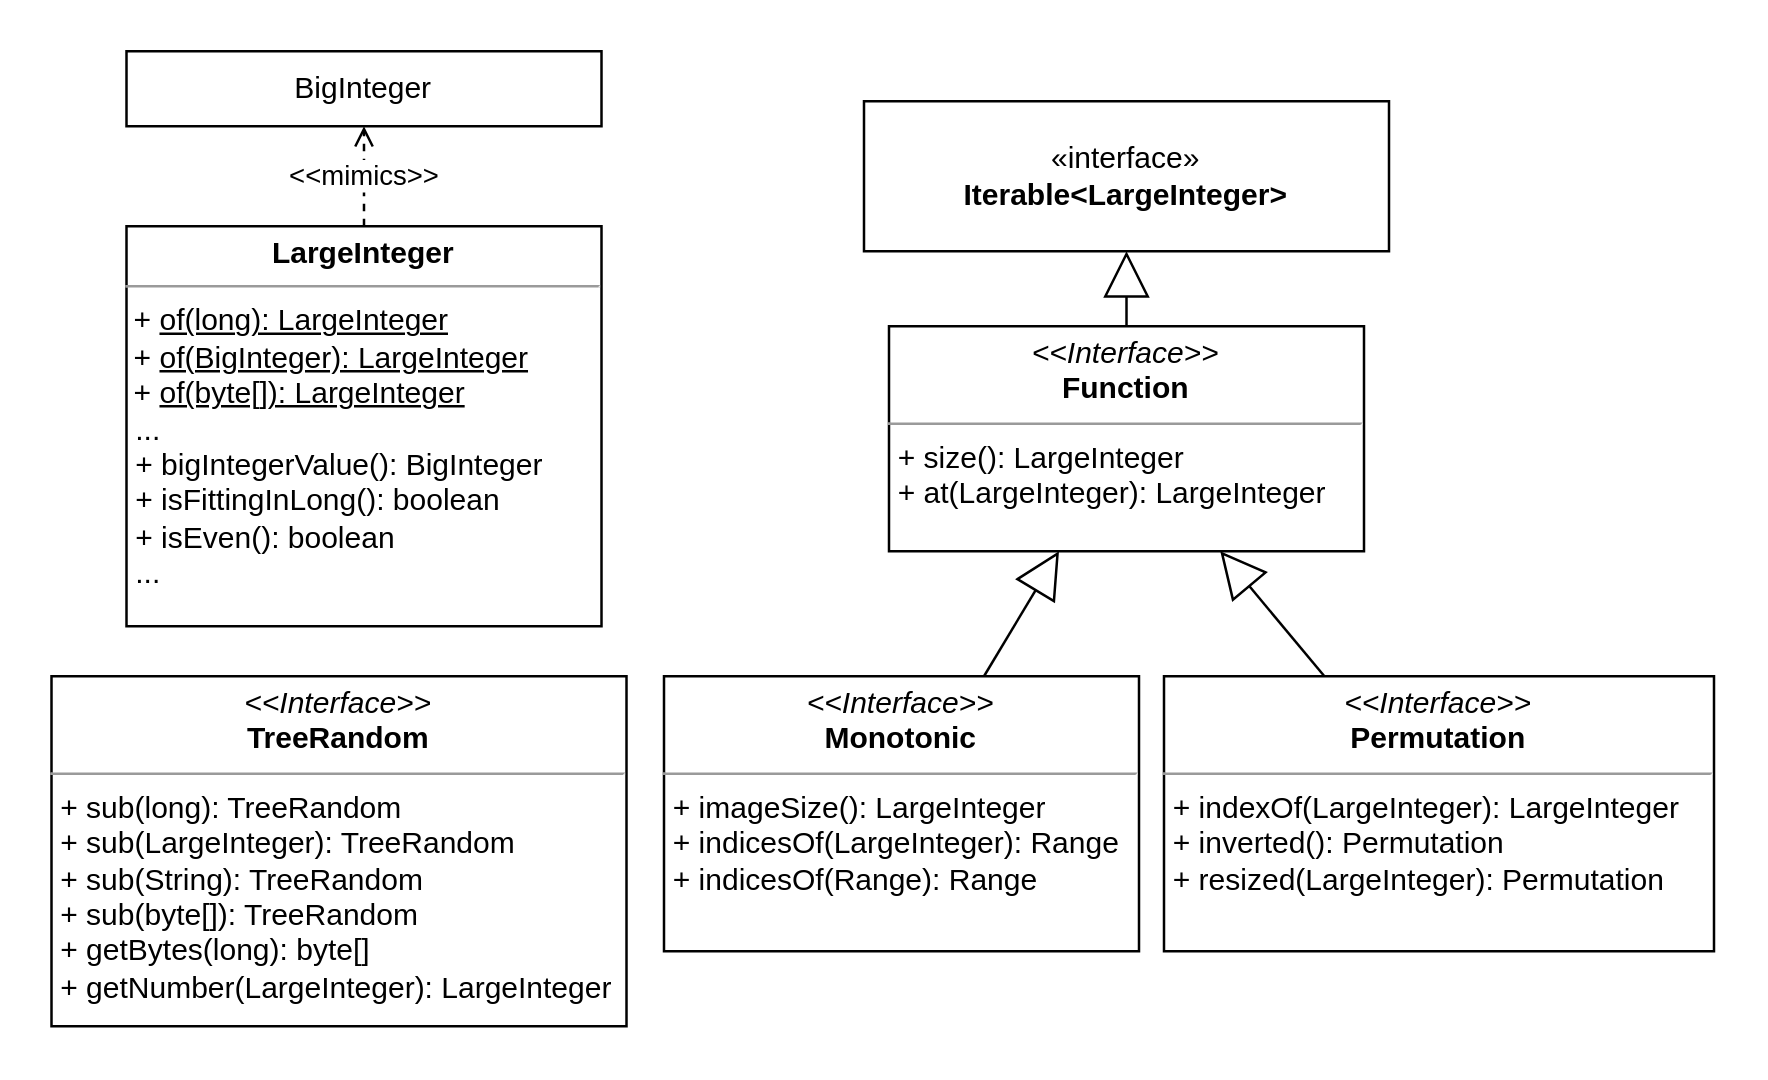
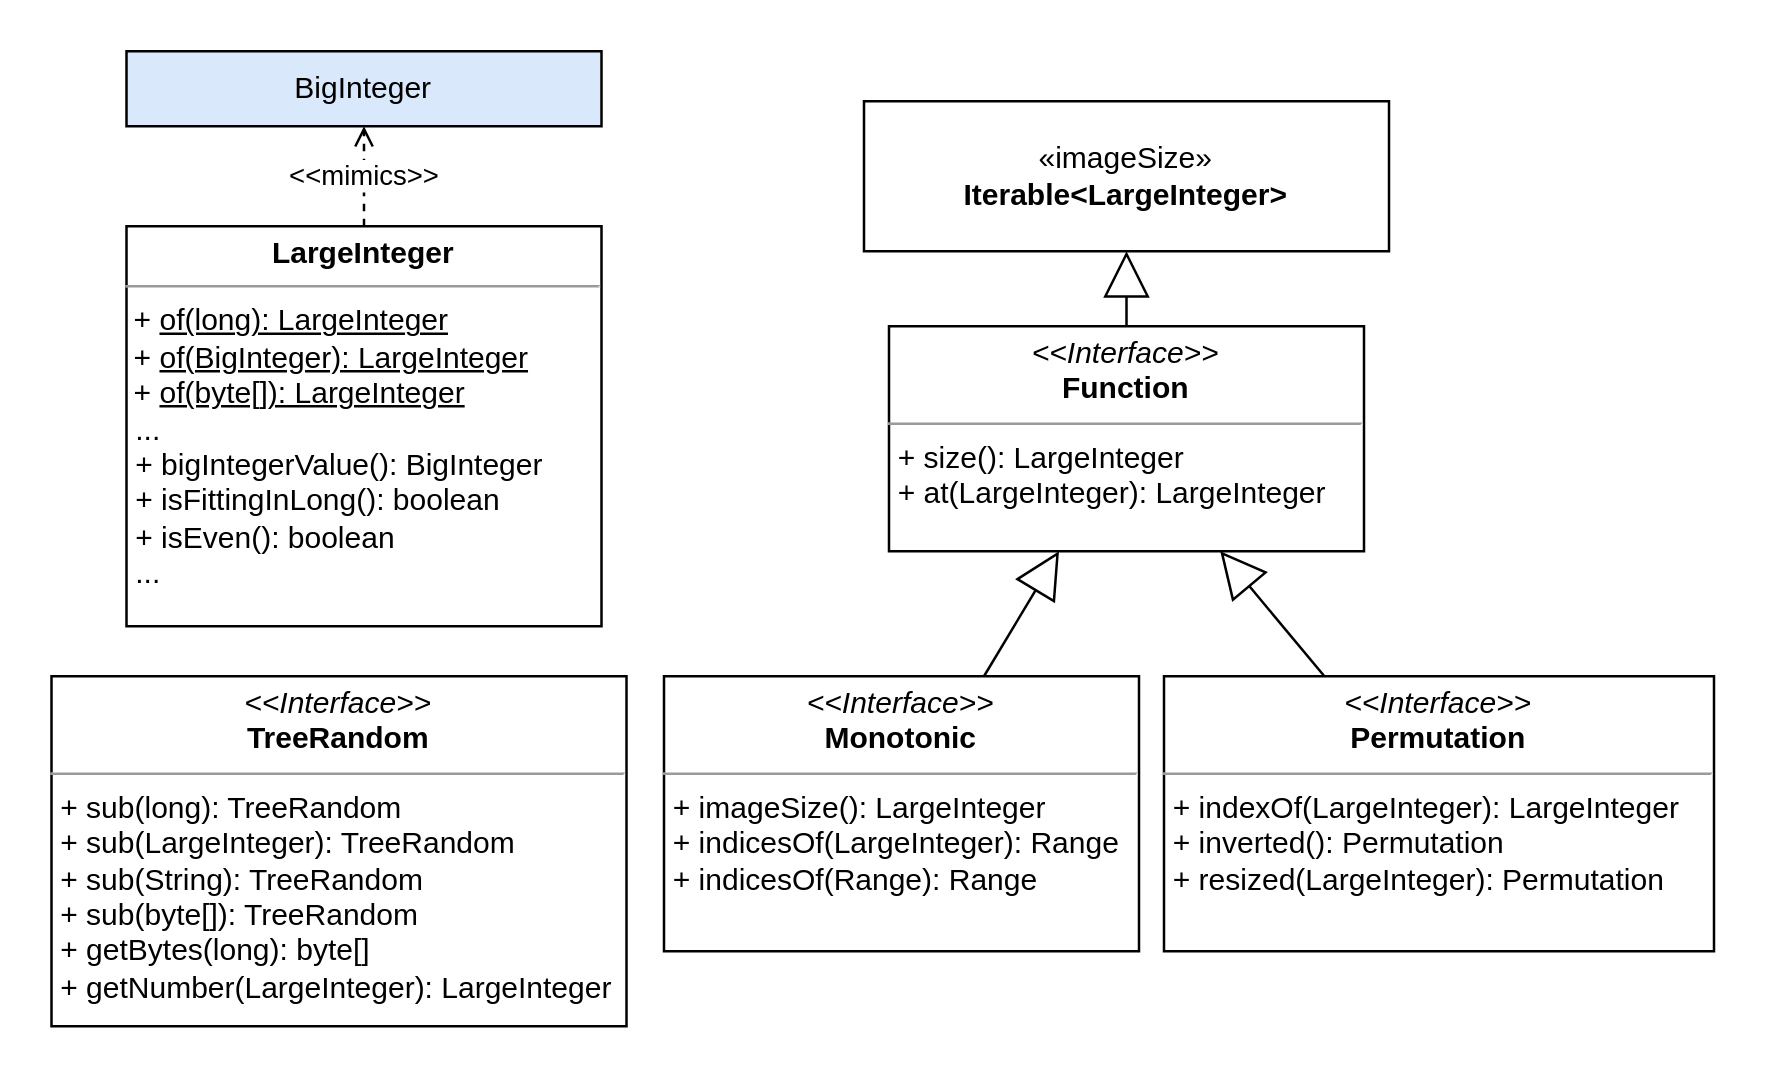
  <mxCell id="0" />
  <mxCell id="1" parent="0" />
  <mxCell id="2" value="&lt;p style=&quot;margin:0px;margin-top:4px;text-align:center;&quot;&gt;&lt;i&gt;&amp;lt;&amp;lt;Interface&amp;gt;&amp;gt;&lt;/i&gt;&lt;br&gt;&lt;b&gt;Function&lt;/b&gt;&lt;/p&gt;&lt;hr size=&quot;1&quot;&gt;&lt;p style=&quot;margin:0px;margin-left:4px;&quot;&gt;&lt;span style=&quot;background-color: initial;&quot;&gt;+ size(): LargeInteger&lt;/span&gt;&lt;br&gt;&lt;/p&gt;&lt;p style=&quot;margin:0px;margin-left:4px;&quot;&gt;+ at(LargeInteger): LargeInteger&lt;/p&gt;" style="verticalAlign=top;align=left;overflow=fill;fontSize=12;fontFamily=Helvetica;html=1;whiteSpace=wrap;" vertex="1" parent="1"><mxGeometry x="355" y="130" width="190" height="90" as="geometry" /></mxCell>
  <mxCell id="3" value="&lt;p style=&quot;margin:0px;margin-top:4px;text-align:center;&quot;&gt;&lt;i&gt;&amp;lt;&amp;lt;Interface&amp;gt;&amp;gt;&lt;/i&gt;&lt;br&gt;&lt;b&gt;TreeRandom&lt;/b&gt;&lt;/p&gt;&lt;hr size=&quot;1&quot;&gt;&lt;p style=&quot;margin:0px;margin-left:4px;&quot;&gt;&lt;/p&gt;&lt;p style=&quot;margin:0px;margin-left:4px;&quot;&gt;+ sub(long): TreeRandom&lt;br&gt;+ sub(LargeInteger): TreeRandom&lt;br&gt;&lt;/p&gt;&lt;p style=&quot;margin:0px;margin-left:4px;&quot;&gt;+ sub(String): TreeRandom&lt;br&gt;&lt;/p&gt;&lt;p style=&quot;margin:0px;margin-left:4px;&quot;&gt;+ sub(byte[]): TreeRandom&lt;br&gt;&lt;/p&gt;&lt;p style=&quot;margin:0px;margin-left:4px;&quot;&gt;+ getBytes(long): byte[]&lt;br&gt;&lt;/p&gt;&lt;p style=&quot;margin:0px;margin-left:4px;&quot;&gt;+ getNumber(LargeInteger): LargeInteger&lt;br&gt;&lt;/p&gt;" style="verticalAlign=top;align=left;overflow=fill;fontSize=12;fontFamily=Helvetica;html=1;whiteSpace=wrap;" vertex="1" parent="1"><mxGeometry x="20" y="270" width="230" height="140" as="geometry" /></mxCell>
  <mxCell id="4" value="&lt;p style=&quot;margin:0px;margin-top:4px;text-align:center;&quot;&gt;&lt;i&gt;&amp;lt;&amp;lt;Interface&amp;gt;&amp;gt;&lt;/i&gt;&lt;br&gt;&lt;b&gt;Monotonic&lt;/b&gt;&lt;/p&gt;&lt;hr size=&quot;1&quot;&gt;&lt;p style=&quot;margin:0px;margin-left:4px;&quot;&gt;&lt;/p&gt;&lt;p style=&quot;margin:0px;margin-left:4px;&quot;&gt;+ imageSize(): LargeInteger&lt;br&gt;+ indicesOf(LargeInteger): Range&lt;/p&gt;&lt;p style=&quot;margin:0px;margin-left:4px;&quot;&gt;+&amp;nbsp;indicesOf(Range): Range&lt;/p&gt;" style="verticalAlign=top;align=left;overflow=fill;fontSize=12;fontFamily=Helvetica;html=1;whiteSpace=wrap;" vertex="1" parent="1"><mxGeometry x="265" y="270" width="190" height="110" as="geometry" /></mxCell>
  <mxCell id="5" value="&lt;p style=&quot;margin:0px;margin-top:4px;text-align:center;&quot;&gt;&lt;i&gt;&amp;lt;&amp;lt;Interface&amp;gt;&amp;gt;&lt;/i&gt;&lt;br&gt;&lt;b&gt;Permutation&lt;/b&gt;&lt;/p&gt;&lt;hr size=&quot;1&quot;&gt;&lt;p style=&quot;margin:0px;margin-left:4px;&quot;&gt;&lt;/p&gt;&lt;p style=&quot;margin:0px;margin-left:4px;&quot;&gt;+ indexOf(LargeInteger):&amp;nbsp;LargeInteger&lt;br&gt;+ inverted(): Permutation&lt;/p&gt;&lt;p style=&quot;margin:0px;margin-left:4px;&quot;&gt;+ resized(LargeInteger): Permutation&lt;br&gt;&lt;/p&gt;" style="verticalAlign=top;align=left;overflow=fill;fontSize=12;fontFamily=Helvetica;html=1;whiteSpace=wrap;" vertex="1" parent="1"><mxGeometry x="465" y="270" width="220" height="110" as="geometry" /></mxCell>
- <mxCell id="6" value="BigInteger" style="html=1;whiteSpace=wrap;" vertex="1" parent="1"><mxGeometry x="50" y="20" width="190" height="30" as="geometry" /></mxCell>
+ <mxCell id="6" value="BigInteger" style="html=1;whiteSpace=wrap;fillColor=#dae8fc;" vertex="1" parent="1"><mxGeometry x="50" y="20" width="190" height="30" as="geometry" /></mxCell>
  <mxCell id="7" value="&amp;lt;&amp;lt;mimics&amp;gt;&amp;gt;" style="rounded=0;orthogonalLoop=1;jettySize=auto;html=1;entryX=0.5;entryY=1;entryDx=0;entryDy=0;dashed=1;endArrow=open;endFill=0;" edge="1" parent="1" source="8" target="6"><mxGeometry relative="1" as="geometry" /></mxCell>
  <mxCell id="8" value="&lt;p style=&quot;margin:0px;margin-top:4px;text-align:center;&quot;&gt;&lt;b&gt;LargeInteger&lt;/b&gt;&lt;/p&gt;&lt;hr size=&quot;1&quot;&gt;&lt;p style=&quot;margin:0px;margin-left:4px;&quot;&gt;&lt;/p&gt;&amp;nbsp;+ &lt;u&gt;of(long): LargeInteger&lt;/u&gt;&lt;br style=&quot;border-color: var(--border-color);&quot;&gt;&lt;span style=&quot;border-color: var(--border-color);&quot;&gt;&amp;nbsp;&lt;/span&gt;&lt;span style=&quot;border-color: var(--border-color);&quot;&gt;+ &lt;/span&gt;&lt;u style=&quot;border-color: var(--border-color);&quot;&gt;of(BigInteger): LargeInteger&lt;/u&gt;&lt;br style=&quot;border-color: var(--border-color);&quot;&gt;&lt;span style=&quot;border-color: var(--border-color);&quot;&gt;&amp;nbsp;&lt;/span&gt;&lt;span style=&quot;border-color: var(--border-color);&quot;&gt;+ &lt;/span&gt;&lt;u style=&quot;border-color: var(--border-color);&quot;&gt;of(byte[]): LargeInteger&lt;/u&gt;&lt;br&gt;&lt;p style=&quot;margin:0px;margin-left:4px;&quot;&gt;...&lt;/p&gt;&lt;p style=&quot;margin:0px;margin-left:4px;&quot;&gt;+ bigIntegerValue(): BigInteger&lt;/p&gt;&lt;p style=&quot;margin:0px;margin-left:4px;&quot;&gt;+&amp;nbsp;isFittingInLong(): boolean&lt;/p&gt;&lt;p style=&quot;margin:0px;margin-left:4px;&quot;&gt;+&amp;nbsp;isEven(): boolean&lt;/p&gt;&lt;p style=&quot;margin:0px;margin-left:4px;&quot;&gt;...&lt;/p&gt;" style="verticalAlign=top;align=left;overflow=fill;fontSize=12;fontFamily=Helvetica;html=1;whiteSpace=wrap;" vertex="1" parent="1"><mxGeometry x="50" y="90" width="190" height="160" as="geometry" /></mxCell>
- <mxCell id="9" value="«interface»&lt;br&gt;&lt;b&gt;Iterable&amp;lt;LargeInteger&amp;gt;&lt;/b&gt;" style="html=1;whiteSpace=wrap;" vertex="1" parent="1"><mxGeometry x="345" y="40" width="210" height="60" as="geometry" /></mxCell>
+ <mxCell id="9" value="«imageSize»&lt;br&gt;&lt;b&gt;Iterable&amp;lt;LargeInteger&amp;gt;&lt;/b&gt;" style="html=1;whiteSpace=wrap;" vertex="1" parent="1"><mxGeometry x="345" y="40" width="210" height="60" as="geometry" /></mxCell>
  <mxCell id="10" value="" style="endArrow=block;endSize=16;endFill=0;html=1;rounded=0;" edge="1" parent="1" source="2" target="9"><mxGeometry width="160" relative="1" as="geometry"><mxPoint x="195" y="180" as="sourcePoint" /><mxPoint x="545" y="120" as="targetPoint" /></mxGeometry></mxCell>
  <mxCell id="11" value="" style="endArrow=block;endSize=16;endFill=0;html=1;rounded=0;" edge="1" parent="1" source="4" target="2"><mxGeometry width="160" relative="1" as="geometry"><mxPoint x="395" y="250" as="sourcePoint" /><mxPoint x="305" y="210" as="targetPoint" /></mxGeometry></mxCell>
  <mxCell id="12" value="" style="endArrow=block;endSize=16;endFill=0;html=1;rounded=0;" edge="1" parent="1" source="5" target="2"><mxGeometry width="160" relative="1" as="geometry"><mxPoint x="398" y="280" as="sourcePoint" /><mxPoint x="438" y="210" as="targetPoint" /></mxGeometry></mxCell>
